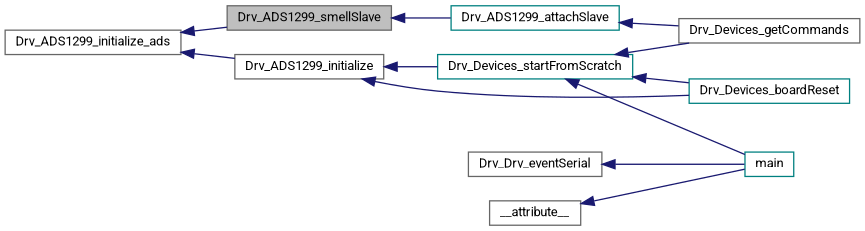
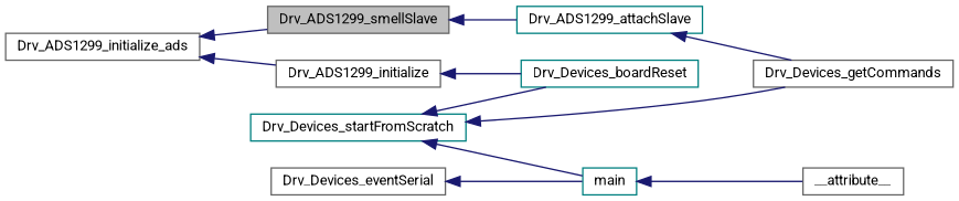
  digraph {
    fontname=Roboto
    rankdir=LR
    node [color=gray40 fillcolor=white fontname=Roboto fontsize=10 shape=record style=filled]
    edge [color=midnightblue dir=back fontname=Roboto fontsize=10 labelfontname=FreeSans labelfontsize=10 style=solid]
    n1 [fillcolor=grey75 fontcolor=black height=0.2 label=Drv_ADS1299_smellSlave width=0.4]
    n2 [color=teal height=0.2 label=Drv_ADS1299_attachSlave width=0.4]
    n3 [height=0.2 label=Drv_ADS1299_initialize_ads width=0.4]
    n4 [height=0.2 label=Drv_ADS1299_initialize width=0.4]
    n5 [height=0.2 label=Drv_Devices_getCommands width=0.4]
    n6 [color=teal height=0.2 label=Drv_Devices_startFromScratch width=0.4]
    n7 [color=teal height=0.2 label=Drv_Devices_boardReset width=0.4]
    n8 [color=teal height=0.2 label=main width=0.4]
    n9 [height=0.2 label=__attribute__ width=0.4]
-   n10 [height=0.2 label=Drv_Drv_eventSerial width=0.4]
+   n10 [height=0.2 label=Drv_Devices_eventSerial width=0.4]
    n1 -> n2
    n2 -> n5
    n3 -> n1
    n3 -> n4
-   n4 -> n6
    n4 -> n7
    n6 -> n5
    n6 -> n7
    n6 -> n8
-   n9 -> n8
+   n8 -> n9
    n10 -> n8
  }
